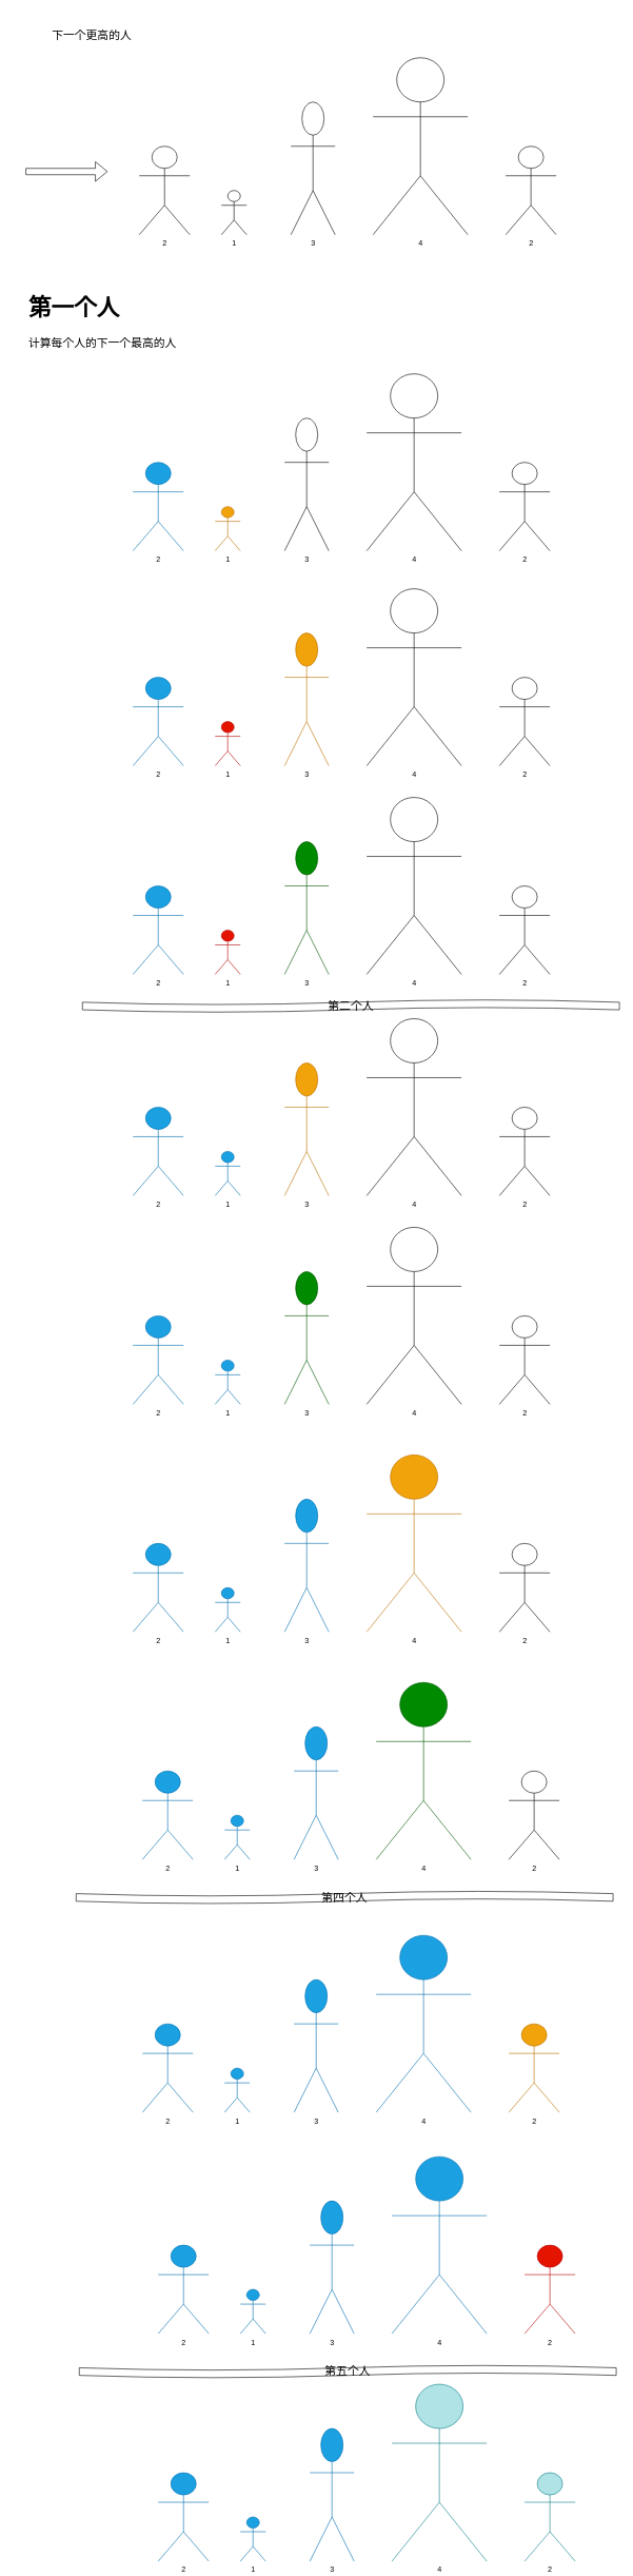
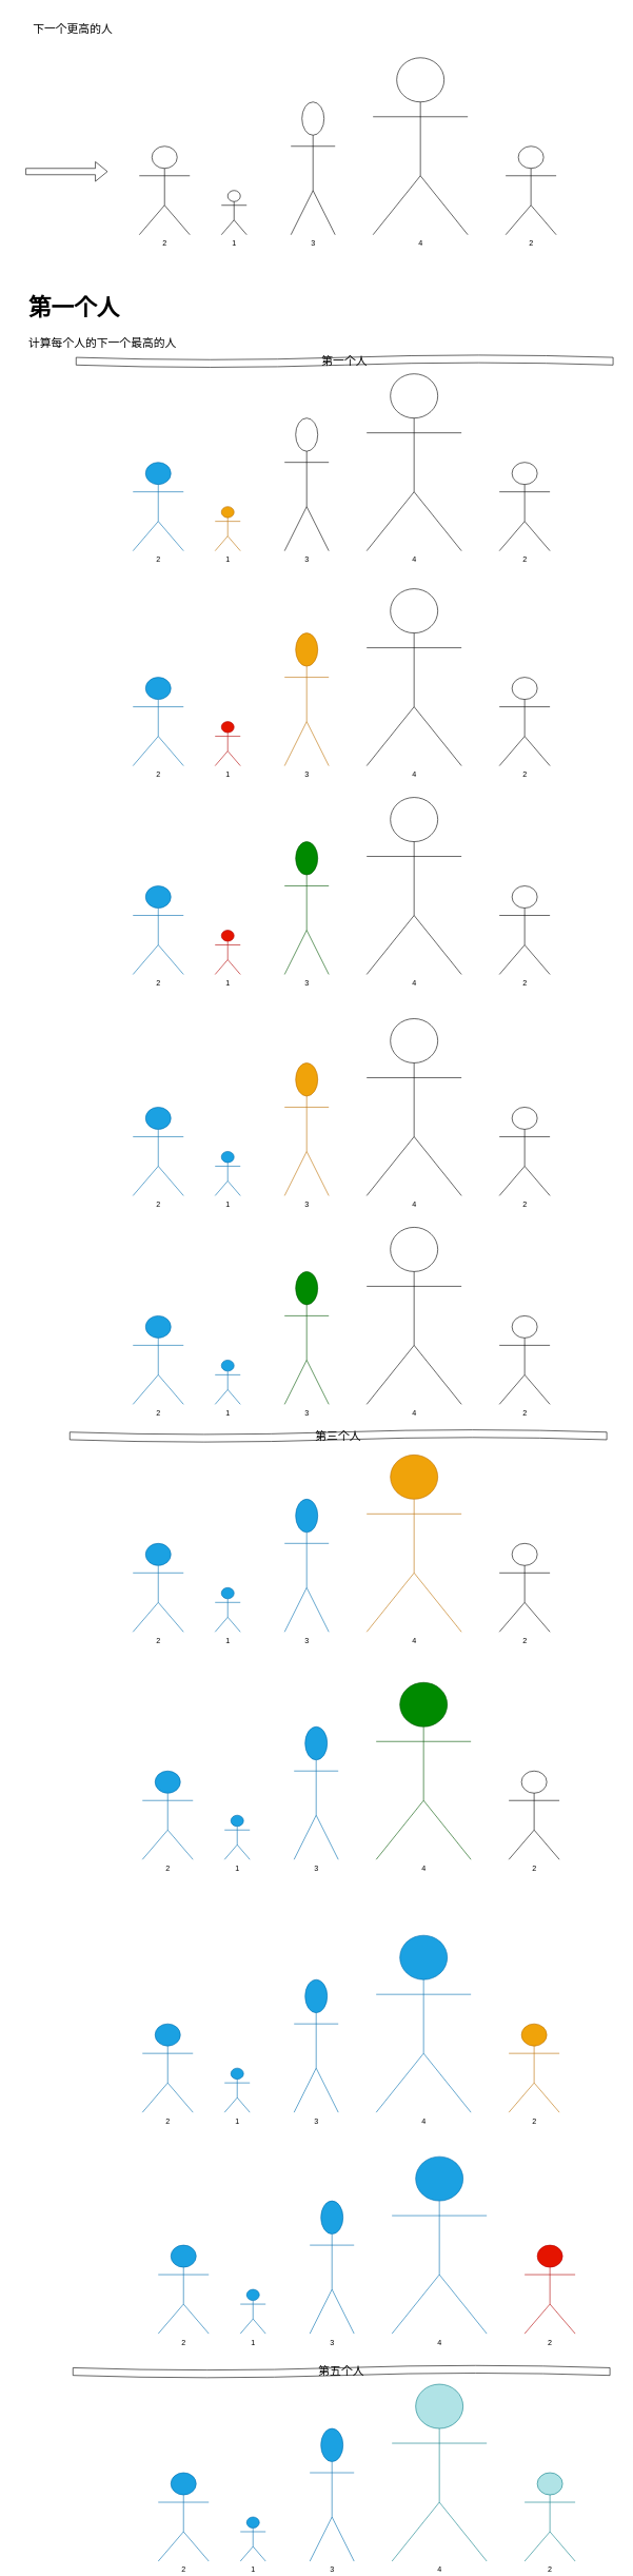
  <mxCell id="0" />
  <mxCell id="1" parent="0" />
  <mxCell id="2" value="" style="shape=flexArrow;endArrow=classic;html=1;rounded=0;" edge="1" parent="1"><mxGeometry width="50" height="50" relative="1" as="geometry"><mxPoint x="40" y="270" as="sourcePoint" /><mxPoint x="170" y="270" as="targetPoint" /></mxGeometry></mxCell>
- <mxCell id="3" value="下一个更高的人" style="text;html=1;strokeColor=none;fillColor=none;align=center;verticalAlign=middle;whiteSpace=wrap;rounded=0;fontSize=18;" vertex="1" parent="1"><mxGeometry x="50" y="30" width="190" height="50" as="geometry" /></mxCell>
+ <mxCell id="3" value="下一个更高的人" style="text;html=1;strokeColor=none;fillColor=none;align=center;verticalAlign=middle;whiteSpace=wrap;rounded=0;fontSize=18;" vertex="1" parent="1"><mxGeometry x="20" y="20" width="190" height="50" as="geometry" /></mxCell>
  <mxCell id="4" value="" style="group" vertex="1" connectable="0" parent="1"><mxGeometry x="220" y="90" width="660" height="280" as="geometry" /></mxCell>
  <mxCell id="5" value="2" style="shape=umlActor;verticalLabelPosition=bottom;verticalAlign=top;html=1;outlineConnect=0;" vertex="1" parent="4"><mxGeometry y="140" width="80" height="140" as="geometry" /></mxCell>
  <mxCell id="6" value="4" style="shape=umlActor;verticalLabelPosition=bottom;verticalAlign=top;html=1;outlineConnect=0;" vertex="1" parent="4"><mxGeometry x="370" width="150" height="280" as="geometry" /></mxCell>
  <mxCell id="7" value="1" style="shape=umlActor;verticalLabelPosition=bottom;verticalAlign=top;html=1;outlineConnect=0;aspect=fixed;" vertex="1" parent="4"><mxGeometry x="130" y="210" width="40" height="70" as="geometry" /></mxCell>
  <mxCell id="8" value="3" style="shape=umlActor;verticalLabelPosition=bottom;verticalAlign=top;html=1;outlineConnect=0;" vertex="1" parent="4"><mxGeometry x="240" y="70" width="70" height="210" as="geometry" /></mxCell>
  <mxCell id="9" value="2" style="shape=umlActor;verticalLabelPosition=bottom;verticalAlign=top;html=1;outlineConnect=0;" vertex="1" parent="4"><mxGeometry x="580" y="140" width="80" height="140" as="geometry" /></mxCell>
  <mxCell id="10" value="&lt;h1&gt;第一个人&lt;/h1&gt;&lt;p&gt;计算每个人的下一个最高的人&lt;/p&gt;" style="text;html=1;strokeColor=none;fillColor=none;spacing=5;spacingTop=-20;whiteSpace=wrap;overflow=hidden;rounded=0;fontSize=18;" vertex="1" parent="1"><mxGeometry x="40" y="450" width="250" height="110" as="geometry" /></mxCell>
  <mxCell id="11" value="2&lt;br&gt;" style="shape=umlActor;verticalLabelPosition=bottom;verticalAlign=top;html=1;outlineConnect=0;fillColor=#1ba1e2;strokeColor=#006EAF;fontColor=#0A0A0A;" vertex="1" parent="1"><mxGeometry x="210" y="730" width="80" height="140" as="geometry" /></mxCell>
  <mxCell id="12" value="4" style="shape=umlActor;verticalLabelPosition=bottom;verticalAlign=top;html=1;outlineConnect=0;" vertex="1" parent="1"><mxGeometry x="580" y="590" width="150" height="280" as="geometry" /></mxCell>
  <mxCell id="13" value="1" style="shape=umlActor;verticalLabelPosition=bottom;verticalAlign=top;html=1;outlineConnect=0;aspect=fixed;fillColor=#f0a30a;strokeColor=#BD7000;fontColor=#000000;" vertex="1" parent="1"><mxGeometry x="340" y="800" width="40" height="70" as="geometry" /></mxCell>
  <mxCell id="14" value="3" style="shape=umlActor;verticalLabelPosition=bottom;verticalAlign=top;html=1;outlineConnect=0;" vertex="1" parent="1"><mxGeometry x="450" y="660" width="70" height="210" as="geometry" /></mxCell>
  <mxCell id="15" value="2" style="shape=umlActor;verticalLabelPosition=bottom;verticalAlign=top;html=1;outlineConnect=0;" vertex="1" parent="1"><mxGeometry x="790" y="730" width="80" height="140" as="geometry" /></mxCell>
  <mxCell id="16" value="2" style="shape=umlActor;verticalLabelPosition=bottom;verticalAlign=top;html=1;outlineConnect=0;fillColor=#1ba1e2;strokeColor=#006EAF;fontColor=#0A0A0A;" vertex="1" parent="1"><mxGeometry x="210" y="1070" width="80" height="140" as="geometry" /></mxCell>
  <mxCell id="17" value="4" style="shape=umlActor;verticalLabelPosition=bottom;verticalAlign=top;html=1;outlineConnect=0;" vertex="1" parent="1"><mxGeometry x="580" y="930" width="150" height="280" as="geometry" /></mxCell>
  <mxCell id="18" value="1" style="shape=umlActor;verticalLabelPosition=bottom;verticalAlign=top;html=1;outlineConnect=0;aspect=fixed;fillColor=#e51400;strokeColor=#B20000;fontColor=#000000;" vertex="1" parent="1"><mxGeometry x="340" y="1140" width="40" height="70" as="geometry" /></mxCell>
  <mxCell id="19" value="3" style="shape=umlActor;verticalLabelPosition=bottom;verticalAlign=top;html=1;outlineConnect=0;fillColor=#f0a30a;strokeColor=#BD7000;fontColor=#000000;" vertex="1" parent="1"><mxGeometry x="450" y="1000" width="70" height="210" as="geometry" /></mxCell>
  <mxCell id="20" value="2" style="shape=umlActor;verticalLabelPosition=bottom;verticalAlign=top;html=1;outlineConnect=0;" vertex="1" parent="1"><mxGeometry x="790" y="1070" width="80" height="140" as="geometry" /></mxCell>
  <mxCell id="21" value="2" style="shape=umlActor;verticalLabelPosition=bottom;verticalAlign=top;html=1;outlineConnect=0;fillColor=#1ba1e2;strokeColor=#006EAF;fontColor=#000000;" vertex="1" parent="1"><mxGeometry x="210" y="1400" width="80" height="140" as="geometry" /></mxCell>
  <mxCell id="22" value="4" style="shape=umlActor;verticalLabelPosition=bottom;verticalAlign=top;html=1;outlineConnect=0;" vertex="1" parent="1"><mxGeometry x="580" y="1260" width="150" height="280" as="geometry" /></mxCell>
  <mxCell id="23" value="1" style="shape=umlActor;verticalLabelPosition=bottom;verticalAlign=top;html=1;outlineConnect=0;aspect=fixed;fillColor=#e51400;strokeColor=#B20000;fontColor=#000000;" vertex="1" parent="1"><mxGeometry x="340" y="1470" width="40" height="70" as="geometry" /></mxCell>
  <mxCell id="24" value="3" style="shape=umlActor;verticalLabelPosition=bottom;verticalAlign=top;html=1;outlineConnect=0;fillColor=#008a00;strokeColor=#005700;fontColor=#000000;" vertex="1" parent="1"><mxGeometry x="450" y="1330" width="70" height="210" as="geometry" /></mxCell>
  <mxCell id="25" value="2" style="shape=umlActor;verticalLabelPosition=bottom;verticalAlign=top;html=1;outlineConnect=0;" vertex="1" parent="1"><mxGeometry x="790" y="1400" width="80" height="140" as="geometry" /></mxCell>
  <mxCell id="26" value="2&lt;br&gt;" style="shape=umlActor;verticalLabelPosition=bottom;verticalAlign=top;html=1;outlineConnect=0;fillColor=#1ba1e2;strokeColor=#006EAF;fontColor=#0A0A0A;" vertex="1" parent="1"><mxGeometry x="210" y="1750" width="80" height="140" as="geometry" /></mxCell>
  <mxCell id="27" value="4" style="shape=umlActor;verticalLabelPosition=bottom;verticalAlign=top;html=1;outlineConnect=0;" vertex="1" parent="1"><mxGeometry x="580" y="1610" width="150" height="280" as="geometry" /></mxCell>
  <mxCell id="28" value="1" style="shape=umlActor;verticalLabelPosition=bottom;verticalAlign=top;html=1;outlineConnect=0;aspect=fixed;fillColor=#1ba1e2;strokeColor=#006EAF;fontColor=#000000;" vertex="1" parent="1"><mxGeometry x="340" y="1820" width="40" height="70" as="geometry" /></mxCell>
  <mxCell id="29" value="3" style="shape=umlActor;verticalLabelPosition=bottom;verticalAlign=top;html=1;outlineConnect=0;fillColor=#f0a30a;fontColor=#000000;strokeColor=#BD7000;" vertex="1" parent="1"><mxGeometry x="450" y="1680" width="70" height="210" as="geometry" /></mxCell>
  <mxCell id="30" value="2" style="shape=umlActor;verticalLabelPosition=bottom;verticalAlign=top;html=1;outlineConnect=0;" vertex="1" parent="1"><mxGeometry x="790" y="1750" width="80" height="140" as="geometry" /></mxCell>
  <mxCell id="31" value="2&lt;br&gt;" style="shape=umlActor;verticalLabelPosition=bottom;verticalAlign=top;html=1;outlineConnect=0;fillColor=#1ba1e2;strokeColor=#006EAF;fontColor=#0A0A0A;" vertex="1" parent="1"><mxGeometry x="210" y="2080" width="80" height="140" as="geometry" /></mxCell>
  <mxCell id="32" value="4" style="shape=umlActor;verticalLabelPosition=bottom;verticalAlign=top;html=1;outlineConnect=0;" vertex="1" parent="1"><mxGeometry x="580" y="1940" width="150" height="280" as="geometry" /></mxCell>
  <mxCell id="33" value="1" style="shape=umlActor;verticalLabelPosition=bottom;verticalAlign=top;html=1;outlineConnect=0;aspect=fixed;fillColor=#1ba1e2;strokeColor=#006EAF;fontColor=#000000;" vertex="1" parent="1"><mxGeometry x="340" y="2150" width="40" height="70" as="geometry" /></mxCell>
  <mxCell id="34" value="3" style="shape=umlActor;verticalLabelPosition=bottom;verticalAlign=top;html=1;outlineConnect=0;fillColor=#008a00;fontColor=#000000;strokeColor=#005700;" vertex="1" parent="1"><mxGeometry x="450" y="2010" width="70" height="210" as="geometry" /></mxCell>
  <mxCell id="35" value="2" style="shape=umlActor;verticalLabelPosition=bottom;verticalAlign=top;html=1;outlineConnect=0;" vertex="1" parent="1"><mxGeometry x="790" y="2080" width="80" height="140" as="geometry" /></mxCell>
- <mxCell id="36" value="第二个人" style="shape=tape;whiteSpace=wrap;html=1;fontSize=18;fontColor=#000000;" vertex="1" parent="1"><mxGeometry x="130" y="1580" width="850" height="20" as="geometry" /></mxCell>
+ <mxCell id="37" value="第一个人" style="shape=tape;whiteSpace=wrap;html=1;fontSize=18;fontColor=#000000;" vertex="1" parent="1"><mxGeometry x="120" y="560" width="850" height="20" as="geometry" /></mxCell>
+ <mxCell id="38" value="第三个人" style="shape=tape;whiteSpace=wrap;html=1;fontSize=18;fontColor=#000000;" vertex="1" parent="1"><mxGeometry x="110" y="2260" width="850" height="20" as="geometry" /></mxCell>
  <mxCell id="39" value="2&lt;br&gt;" style="shape=umlActor;verticalLabelPosition=bottom;verticalAlign=top;html=1;outlineConnect=0;fillColor=#1ba1e2;strokeColor=#006EAF;fontColor=#0A0A0A;" vertex="1" parent="1"><mxGeometry x="210" y="2440" width="80" height="140" as="geometry" /></mxCell>
  <mxCell id="40" value="4" style="shape=umlActor;verticalLabelPosition=bottom;verticalAlign=top;html=1;outlineConnect=0;fillColor=#f0a30a;fontColor=#000000;strokeColor=#BD7000;" vertex="1" parent="1"><mxGeometry x="580" y="2300" width="150" height="280" as="geometry" /></mxCell>
  <mxCell id="41" value="1" style="shape=umlActor;verticalLabelPosition=bottom;verticalAlign=top;html=1;outlineConnect=0;aspect=fixed;fillColor=#1ba1e2;strokeColor=#006EAF;fontColor=#000000;" vertex="1" parent="1"><mxGeometry x="340" y="2510" width="40" height="70" as="geometry" /></mxCell>
  <mxCell id="42" value="3" style="shape=umlActor;verticalLabelPosition=bottom;verticalAlign=top;html=1;outlineConnect=0;fillColor=#1ba1e2;fontColor=#000000;strokeColor=#006EAF;" vertex="1" parent="1"><mxGeometry x="450" y="2370" width="70" height="210" as="geometry" /></mxCell>
  <mxCell id="43" value="2" style="shape=umlActor;verticalLabelPosition=bottom;verticalAlign=top;html=1;outlineConnect=0;" vertex="1" parent="1"><mxGeometry x="790" y="2440" width="80" height="140" as="geometry" /></mxCell>
  <mxCell id="44" value="2&lt;br&gt;" style="shape=umlActor;verticalLabelPosition=bottom;verticalAlign=top;html=1;outlineConnect=0;fillColor=#1ba1e2;strokeColor=#006EAF;fontColor=#0A0A0A;" vertex="1" parent="1"><mxGeometry x="225" y="2800" width="80" height="140" as="geometry" /></mxCell>
  <mxCell id="45" value="4" style="shape=umlActor;verticalLabelPosition=bottom;verticalAlign=top;html=1;outlineConnect=0;fillColor=#008a00;fontColor=#000000;strokeColor=#005700;" vertex="1" parent="1"><mxGeometry x="595" y="2660" width="150" height="280" as="geometry" /></mxCell>
  <mxCell id="46" value="1" style="shape=umlActor;verticalLabelPosition=bottom;verticalAlign=top;html=1;outlineConnect=0;aspect=fixed;fillColor=#1ba1e2;strokeColor=#006EAF;fontColor=#000000;" vertex="1" parent="1"><mxGeometry x="355" y="2870" width="40" height="70" as="geometry" /></mxCell>
  <mxCell id="47" value="3" style="shape=umlActor;verticalLabelPosition=bottom;verticalAlign=top;html=1;outlineConnect=0;fillColor=#1ba1e2;fontColor=#000000;strokeColor=#006EAF;" vertex="1" parent="1"><mxGeometry x="465" y="2730" width="70" height="210" as="geometry" /></mxCell>
  <mxCell id="48" value="2" style="shape=umlActor;verticalLabelPosition=bottom;verticalAlign=top;html=1;outlineConnect=0;" vertex="1" parent="1"><mxGeometry x="805" y="2800" width="80" height="140" as="geometry" /></mxCell>
- <mxCell id="49" value="第四个人" style="shape=tape;whiteSpace=wrap;html=1;fontSize=18;fontColor=#000000;" vertex="1" parent="1"><mxGeometry x="120" y="2990" width="850" height="20" as="geometry" /></mxCell>
  <mxCell id="50" value="2&lt;br&gt;" style="shape=umlActor;verticalLabelPosition=bottom;verticalAlign=top;html=1;outlineConnect=0;fillColor=#1ba1e2;strokeColor=#006EAF;fontColor=#0A0A0A;" vertex="1" parent="1"><mxGeometry x="225" y="3200" width="80" height="140" as="geometry" /></mxCell>
  <mxCell id="51" value="4" style="shape=umlActor;verticalLabelPosition=bottom;verticalAlign=top;html=1;outlineConnect=0;fillColor=#1ba1e2;fontColor=#000000;strokeColor=#006EAF;" vertex="1" parent="1"><mxGeometry x="595" y="3060" width="150" height="280" as="geometry" /></mxCell>
  <mxCell id="52" value="1" style="shape=umlActor;verticalLabelPosition=bottom;verticalAlign=top;html=1;outlineConnect=0;aspect=fixed;fillColor=#1ba1e2;strokeColor=#006EAF;fontColor=#000000;" vertex="1" parent="1"><mxGeometry x="355" y="3270" width="40" height="70" as="geometry" /></mxCell>
  <mxCell id="53" value="3" style="shape=umlActor;verticalLabelPosition=bottom;verticalAlign=top;html=1;outlineConnect=0;fillColor=#1ba1e2;fontColor=#000000;strokeColor=#006EAF;" vertex="1" parent="1"><mxGeometry x="465" y="3130" width="70" height="210" as="geometry" /></mxCell>
  <mxCell id="54" value="2" style="shape=umlActor;verticalLabelPosition=bottom;verticalAlign=top;html=1;outlineConnect=0;fillColor=#f0a30a;fontColor=#000000;strokeColor=#BD7000;" vertex="1" parent="1"><mxGeometry x="805" y="3200" width="80" height="140" as="geometry" /></mxCell>
  <mxCell id="55" value="2&lt;br&gt;" style="shape=umlActor;verticalLabelPosition=bottom;verticalAlign=top;html=1;outlineConnect=0;fillColor=#1ba1e2;strokeColor=#006EAF;fontColor=#0A0A0A;" vertex="1" parent="1"><mxGeometry x="250" y="3550" width="80" height="140" as="geometry" /></mxCell>
  <mxCell id="56" value="4" style="shape=umlActor;verticalLabelPosition=bottom;verticalAlign=top;html=1;outlineConnect=0;fillColor=#1ba1e2;fontColor=#000000;strokeColor=#006EAF;" vertex="1" parent="1"><mxGeometry x="620" y="3410" width="150" height="280" as="geometry" /></mxCell>
  <mxCell id="57" value="1" style="shape=umlActor;verticalLabelPosition=bottom;verticalAlign=top;html=1;outlineConnect=0;aspect=fixed;fillColor=#1ba1e2;strokeColor=#006EAF;fontColor=#000000;" vertex="1" parent="1"><mxGeometry x="380" y="3620" width="40" height="70" as="geometry" /></mxCell>
  <mxCell id="58" value="3" style="shape=umlActor;verticalLabelPosition=bottom;verticalAlign=top;html=1;outlineConnect=0;fillColor=#1ba1e2;fontColor=#000000;strokeColor=#006EAF;" vertex="1" parent="1"><mxGeometry x="490" y="3480" width="70" height="210" as="geometry" /></mxCell>
  <mxCell id="59" value="2" style="shape=umlActor;verticalLabelPosition=bottom;verticalAlign=top;html=1;outlineConnect=0;fillColor=#e51400;fontColor=#000000;strokeColor=#B20000;" vertex="1" parent="1"><mxGeometry x="830" y="3550" width="80" height="140" as="geometry" /></mxCell>
- <mxCell id="60" value="第五个人" style="shape=tape;whiteSpace=wrap;html=1;fontSize=18;fontColor=#000000;" vertex="1" parent="1"><mxGeometry x="125" y="3740" width="850" height="20" as="geometry" /></mxCell>
+ <mxCell id="60" value="第五个人" style="shape=tape;whiteSpace=wrap;html=1;fontSize=18;fontColor=#000000;" vertex="1" parent="1"><mxGeometry x="115" y="3740" width="850" height="20" as="geometry" /></mxCell>
  <mxCell id="61" value="2&lt;br&gt;" style="shape=umlActor;verticalLabelPosition=bottom;verticalAlign=top;html=1;outlineConnect=0;fillColor=#1ba1e2;strokeColor=#006EAF;fontColor=#0A0A0A;" vertex="1" parent="1"><mxGeometry x="250" y="3910" width="80" height="140" as="geometry" /></mxCell>
  <mxCell id="62" value="4" style="shape=umlActor;verticalLabelPosition=bottom;verticalAlign=top;html=1;outlineConnect=0;fillColor=#b0e3e6;strokeColor=#0e8088;" vertex="1" parent="1"><mxGeometry x="620" y="3770" width="150" height="280" as="geometry" /></mxCell>
  <mxCell id="63" value="1" style="shape=umlActor;verticalLabelPosition=bottom;verticalAlign=top;html=1;outlineConnect=0;aspect=fixed;fillColor=#1ba1e2;strokeColor=#006EAF;fontColor=#000000;" vertex="1" parent="1"><mxGeometry x="380" y="3980" width="40" height="70" as="geometry" /></mxCell>
  <mxCell id="64" value="3" style="shape=umlActor;verticalLabelPosition=bottom;verticalAlign=top;html=1;outlineConnect=0;fillColor=#1ba1e2;fontColor=#000000;strokeColor=#006EAF;" vertex="1" parent="1"><mxGeometry x="490" y="3840" width="70" height="210" as="geometry" /></mxCell>
  <mxCell id="65" value="2" style="shape=umlActor;verticalLabelPosition=bottom;verticalAlign=top;html=1;outlineConnect=0;fillColor=#b0e3e6;strokeColor=#0e8088;" vertex="1" parent="1"><mxGeometry x="830" y="3910" width="80" height="140" as="geometry" /></mxCell>
